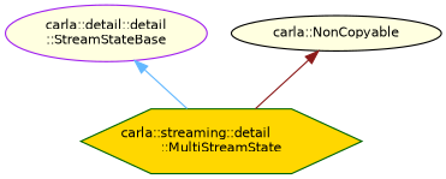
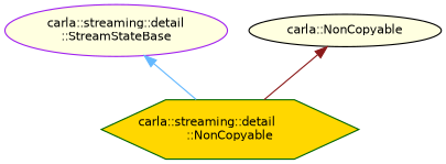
  digraph {
    node [fillcolor=lightyellow fontname=Helvetica fontsize=10 shape=ellipse style=filled]
    edge [dir=back fontname=Helvetica fontsize=10 labelfontname=Helvetica labelfontsize=10 style=solid]
-   n1 [color=purple fontcolor=black height=0.2 label="carla::detail::detail\l::StreamStateBase" width=0.4]
-   n2 [color=darkgreen fillcolor=gold height=0.2 label="carla::streaming::detail\l::MultiStreamState" shape=hexagon width=0.4]
+   n1 [color=purple fontcolor=black height=0.2 label="carla::streaming::detail\l::StreamStateBase" width=0.4]
+   n2 [color=darkgreen fillcolor=gold height=0.2 label="carla::streaming::detail\l::NonCopyable" shape=hexagon width=0.4]
    n3 [color=black height=0.2 label="carla::NonCopyable" width=0.4]
    n1 -> n2 [color=steelblue1]
    n3 -> n2 [color=firebrick4]
  }
